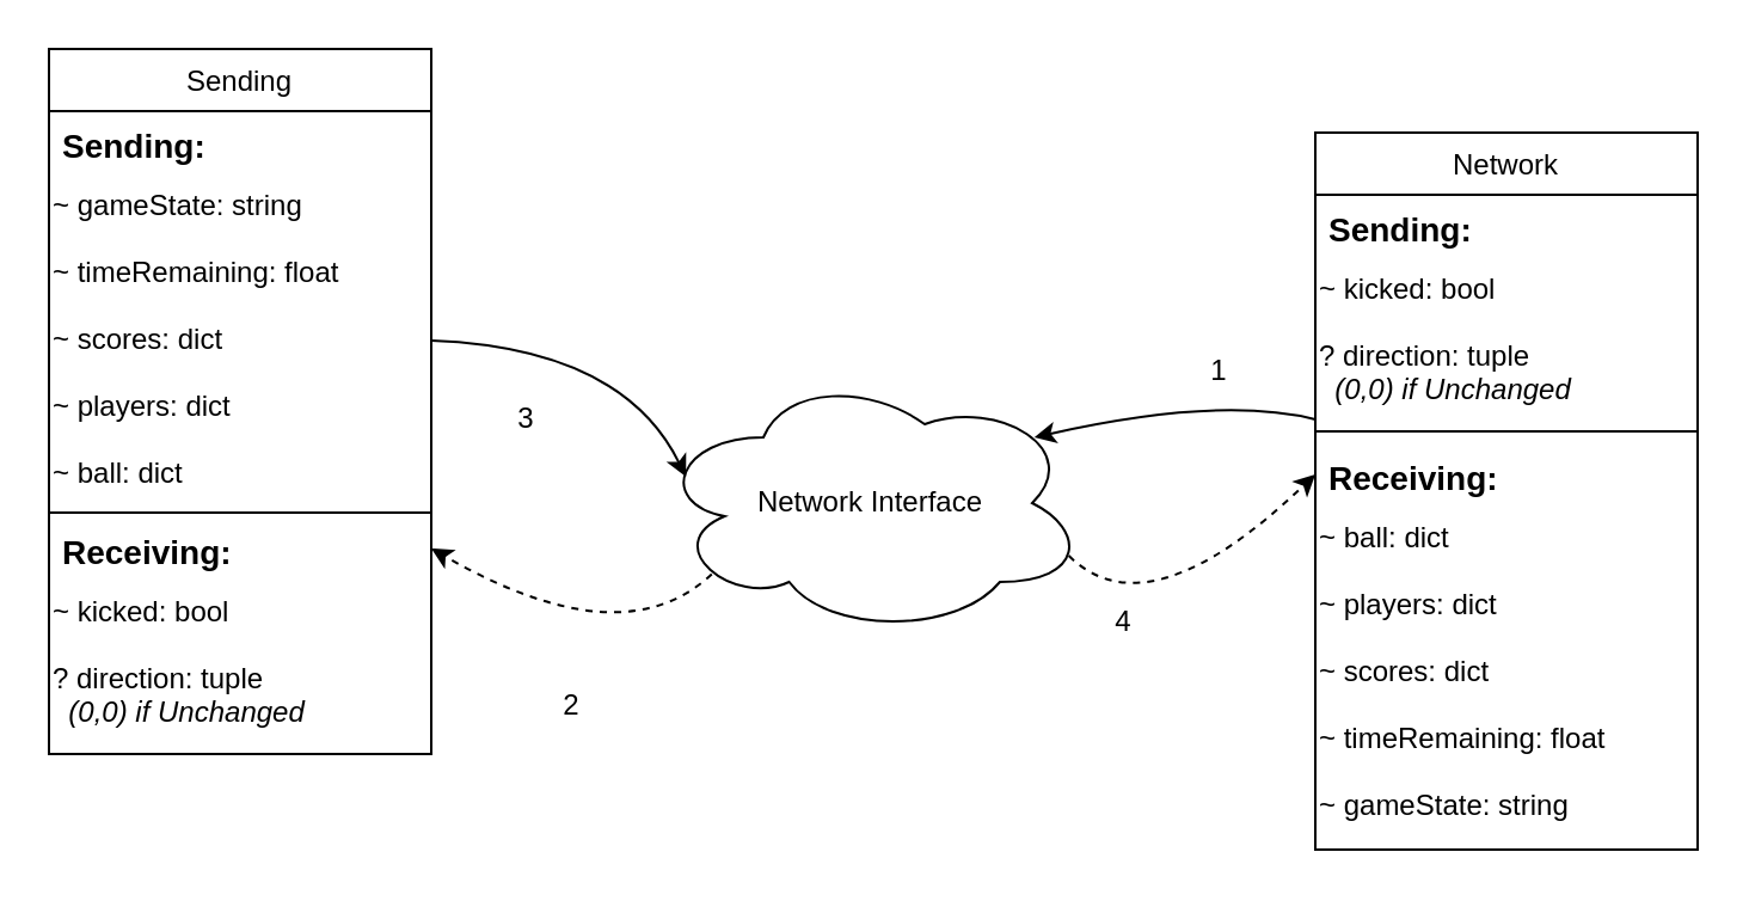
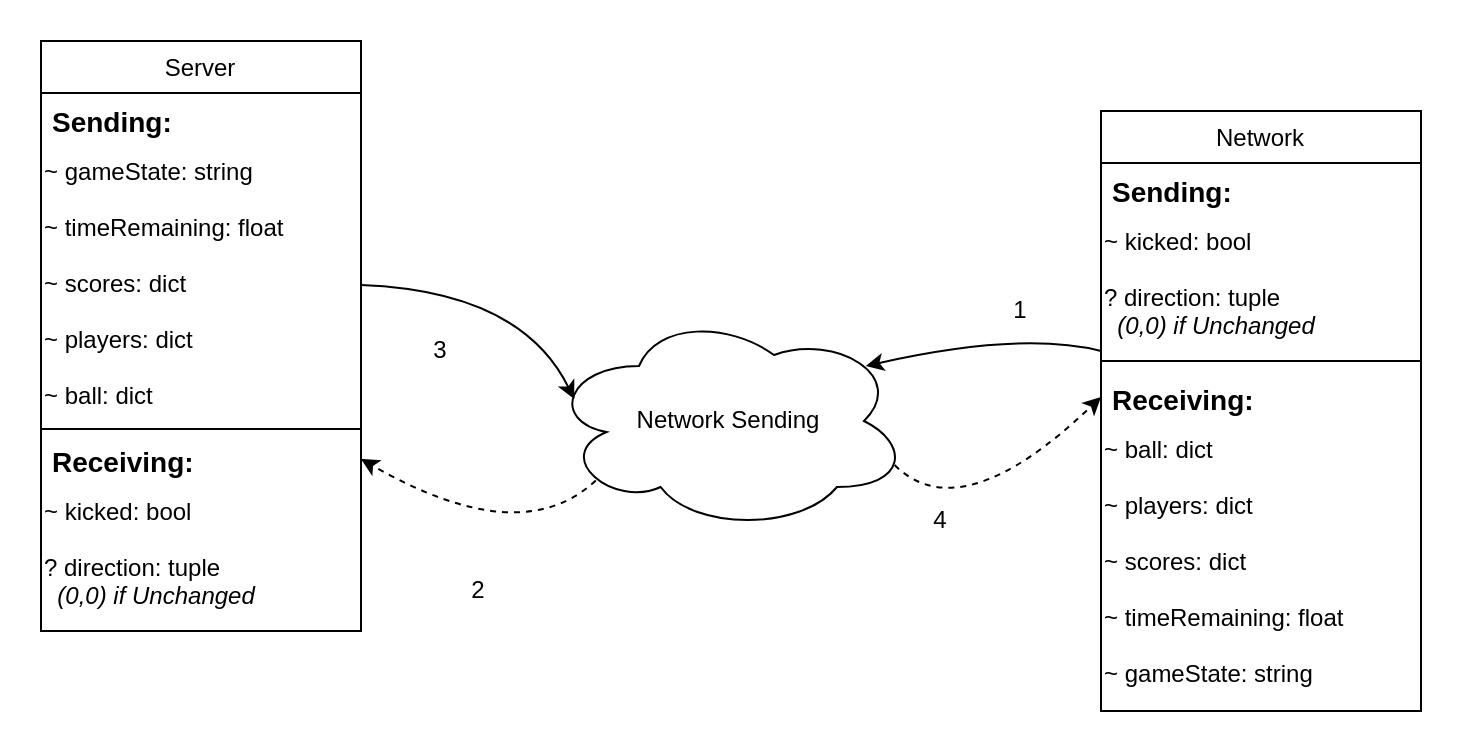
  <mxCell id="0" />
  <mxCell id="1" parent="0" />
- <mxCell id="2" value="Sending" style="swimlane;fontStyle=0;align=center;verticalAlign=top;childLayout=stackLayout;horizontal=1;startSize=26;horizontalStack=0;resizeParent=1;resizeLast=0;collapsible=1;marginBottom=0;rounded=0;shadow=0;strokeWidth=1;" parent="1" vertex="1"><mxGeometry x="20" y="20" width="160" height="295" as="geometry"><mxRectangle x="340" y="380" width="170" height="26" as="alternateBounds" /></mxGeometry></mxCell>
+ <mxCell id="2" value="Server" style="swimlane;fontStyle=0;align=center;verticalAlign=top;childLayout=stackLayout;horizontal=1;startSize=26;horizontalStack=0;resizeParent=1;resizeLast=0;collapsible=1;marginBottom=0;rounded=0;shadow=0;strokeWidth=1;" parent="1" vertex="1"><mxGeometry x="20" y="20" width="160" height="295" as="geometry"><mxRectangle x="340" y="380" width="170" height="26" as="alternateBounds" /></mxGeometry></mxCell>
  <mxCell id="3" value="Sending:" style="text;align=left;verticalAlign=top;spacingLeft=4;spacingRight=4;overflow=hidden;rotatable=0;points=[[0,0.5],[1,0.5]];portConstraint=eastwest;fontStyle=1;fontSize=14;" vertex="1" parent="2"><mxGeometry y="26" width="160" height="26" as="geometry" /></mxCell>
  <mxCell id="4" value="~ gameState: string" style="text;html=1;strokeColor=none;fillColor=none;align=left;verticalAlign=top;whiteSpace=wrap;rounded=0;" vertex="1" parent="2"><mxGeometry y="52" width="160" height="28" as="geometry" /></mxCell>
  <mxCell id="5" value="~ timeRemaining: float" style="text;html=1;strokeColor=none;fillColor=none;align=left;verticalAlign=top;whiteSpace=wrap;rounded=0;" vertex="1" parent="2"><mxGeometry y="80" width="160" height="28" as="geometry" /></mxCell>
  <mxCell id="6" value="~ scores: dict" style="text;html=1;strokeColor=none;fillColor=none;align=left;verticalAlign=top;whiteSpace=wrap;rounded=0;" vertex="1" parent="2"><mxGeometry y="108" width="160" height="28" as="geometry" /></mxCell>
  <mxCell id="7" value="~ players: dict" style="text;html=1;strokeColor=none;fillColor=none;align=left;verticalAlign=top;whiteSpace=wrap;rounded=0;" vertex="1" parent="2"><mxGeometry y="136" width="160" height="28" as="geometry" /></mxCell>
  <mxCell id="8" value="~ ball: dict" style="text;html=1;strokeColor=none;fillColor=none;align=left;verticalAlign=top;whiteSpace=wrap;rounded=0;" vertex="1" parent="2"><mxGeometry y="164" width="160" height="28" as="geometry" /></mxCell>
  <mxCell id="9" value="" style="line;html=1;strokeWidth=1;align=left;verticalAlign=middle;spacingTop=-1;spacingLeft=3;spacingRight=3;rotatable=0;labelPosition=right;points=[];portConstraint=eastwest;" parent="2" vertex="1"><mxGeometry y="192" width="160" height="4" as="geometry" /></mxCell>
  <mxCell id="10" value="Receiving:" style="text;align=left;verticalAlign=top;spacingLeft=4;spacingRight=4;overflow=hidden;rotatable=0;points=[[0,0.5],[1,0.5]];portConstraint=eastwest;fontStyle=1;fontSize=14;" parent="2" vertex="1"><mxGeometry y="196" width="160" height="26" as="geometry" /></mxCell>
  <mxCell id="11" value="~ kicked: bool" style="text;html=1;strokeColor=none;fillColor=none;align=left;verticalAlign=top;whiteSpace=wrap;rounded=0;" vertex="1" parent="2"><mxGeometry y="222" width="160" height="28" as="geometry" /></mxCell>
  <mxCell id="12" value="? direction: tuple&lt;br&gt;&amp;nbsp; &lt;i&gt;(0,0) if Unchanged&lt;/i&gt;" style="text;html=1;strokeColor=none;fillColor=none;align=left;verticalAlign=top;whiteSpace=wrap;rounded=0;" vertex="1" parent="2"><mxGeometry y="250" width="160" height="40" as="geometry" /></mxCell>
- <mxCell id="13" value="Network Interface&lt;br&gt;" style="ellipse;shape=cloud;whiteSpace=wrap;html=1;" vertex="1" parent="1"><mxGeometry x="274" y="155" width="180" height="110" as="geometry" /></mxCell>
+ <mxCell id="13" value="Network Sending&lt;br&gt;" style="ellipse;shape=cloud;whiteSpace=wrap;html=1;" vertex="1" parent="1"><mxGeometry x="274" y="155" width="180" height="110" as="geometry" /></mxCell>
  <mxCell id="14" value="Network" style="swimlane;fontStyle=0;align=center;verticalAlign=top;childLayout=stackLayout;horizontal=1;startSize=26;horizontalStack=0;resizeParent=1;resizeLast=0;collapsible=1;marginBottom=0;rounded=0;shadow=0;strokeWidth=1;" vertex="1" parent="1"><mxGeometry x="550" y="55" width="160" height="300" as="geometry"><mxRectangle x="340" y="380" width="170" height="26" as="alternateBounds" /></mxGeometry></mxCell>
  <mxCell id="15" value="Sending:" style="text;align=left;verticalAlign=top;spacingLeft=4;spacingRight=4;overflow=hidden;rotatable=0;points=[[0,0.5],[1,0.5]];portConstraint=eastwest;fontStyle=1;fontSize=14;" vertex="1" parent="14"><mxGeometry y="26" width="160" height="26" as="geometry" /></mxCell>
  <mxCell id="16" value="~ kicked: bool" style="text;html=1;strokeColor=none;fillColor=none;align=left;verticalAlign=top;whiteSpace=wrap;rounded=0;" vertex="1" parent="14"><mxGeometry y="52" width="160" height="28" as="geometry" /></mxCell>
  <mxCell id="17" value="? direction: tuple&lt;br&gt;&amp;nbsp; &lt;i&gt;(0,0) if Unchanged&lt;/i&gt;" style="text;html=1;strokeColor=none;fillColor=none;align=left;verticalAlign=top;whiteSpace=wrap;rounded=0;" vertex="1" parent="14"><mxGeometry y="80" width="160" height="40" as="geometry" /></mxCell>
  <mxCell id="18" value="" style="line;html=1;strokeWidth=1;align=left;verticalAlign=middle;spacingTop=-1;spacingLeft=3;spacingRight=3;rotatable=0;labelPosition=right;points=[];portConstraint=eastwest;" vertex="1" parent="14"><mxGeometry y="120" width="160" height="10" as="geometry" /></mxCell>
  <mxCell id="19" value="Receiving:" style="text;align=left;verticalAlign=top;spacingLeft=4;spacingRight=4;overflow=hidden;rotatable=0;points=[[0,0.5],[1,0.5]];portConstraint=eastwest;fontStyle=1;fontSize=14;" vertex="1" parent="14"><mxGeometry y="130" width="160" height="26" as="geometry" /></mxCell>
  <mxCell id="20" value="~ ball: dict" style="text;html=1;strokeColor=none;fillColor=none;align=left;verticalAlign=top;whiteSpace=wrap;rounded=0;" vertex="1" parent="14"><mxGeometry y="156" width="160" height="28" as="geometry" /></mxCell>
  <mxCell id="21" value="~ players: dict" style="text;html=1;strokeColor=none;fillColor=none;align=left;verticalAlign=top;whiteSpace=wrap;rounded=0;" vertex="1" parent="14"><mxGeometry y="184" width="160" height="28" as="geometry" /></mxCell>
  <mxCell id="22" value="~ scores: dict" style="text;html=1;strokeColor=none;fillColor=none;align=left;verticalAlign=top;whiteSpace=wrap;rounded=0;" vertex="1" parent="14"><mxGeometry y="212" width="160" height="28" as="geometry" /></mxCell>
  <mxCell id="23" value="~ timeRemaining: float" style="text;html=1;strokeColor=none;fillColor=none;align=left;verticalAlign=top;whiteSpace=wrap;rounded=0;" vertex="1" parent="14"><mxGeometry y="240" width="160" height="28" as="geometry" /></mxCell>
  <mxCell id="24" value="~ gameState: string" style="text;html=1;strokeColor=none;fillColor=none;align=left;verticalAlign=top;whiteSpace=wrap;rounded=0;" vertex="1" parent="14"><mxGeometry y="268" width="160" height="28" as="geometry" /></mxCell>
  <mxCell id="25" value="" style="curved=1;endArrow=classic;html=1;rounded=0;exitX=1;exitY=0.5;exitDx=0;exitDy=0;entryX=0.07;entryY=0.4;entryDx=0;entryDy=0;entryPerimeter=0;" edge="1" parent="1" source="6" target="13"><mxGeometry width="50" height="50" relative="1" as="geometry"><mxPoint x="180" y="92" as="sourcePoint" /><mxPoint x="260" y="95" as="targetPoint" /><Array as="points"><mxPoint x="260" y="145" /></Array></mxGeometry></mxCell>
  <mxCell id="26" value="" style="curved=1;endArrow=classic;html=1;rounded=0;exitX=0;exitY=0;exitDx=0;exitDy=0;entryX=0.88;entryY=0.25;entryDx=0;entryDy=0;entryPerimeter=0;" edge="1" parent="1" target="13"><mxGeometry width="50" height="50" relative="1" as="geometry"><mxPoint x="550" y="175" as="sourcePoint" /><mxPoint x="440" y="135" as="targetPoint" /><Array as="points"><mxPoint x="510" y="165" /></Array></mxGeometry></mxCell>
  <mxCell id="27" value="" style="curved=1;endArrow=classic;html=1;rounded=0;entryX=1;entryY=0.5;entryDx=0;entryDy=0;exitX=0.13;exitY=0.77;exitDx=0;exitDy=0;exitPerimeter=0;dashed=1;" edge="1" parent="1" source="13" target="10"><mxGeometry width="50" height="50" relative="1" as="geometry"><mxPoint x="250" y="295" as="sourcePoint" /><mxPoint x="324" y="295" as="targetPoint" /><Array as="points"><mxPoint x="260" y="275" /></Array></mxGeometry></mxCell>
  <mxCell id="28" value="" style="curved=1;endArrow=classic;html=1;rounded=0;entryX=0;entryY=0.5;entryDx=0;entryDy=0;exitX=0.96;exitY=0.7;exitDx=0;exitDy=0;exitPerimeter=0;dashed=1;" edge="1" parent="1" source="13" target="19"><mxGeometry width="50" height="50" relative="1" as="geometry"><mxPoint x="460" y="295" as="sourcePoint" /><mxPoint x="440" y="245" as="targetPoint" /><Array as="points"><mxPoint x="480" y="265" /></Array></mxGeometry></mxCell>
  <mxCell id="29" value="1" style="text;html=1;strokeColor=none;fillColor=none;align=center;verticalAlign=middle;whiteSpace=wrap;rounded=0;" vertex="1" parent="1"><mxGeometry x="480" y="140" width="60" height="30" as="geometry" /></mxCell>
  <mxCell id="30" value="2" style="text;html=1;strokeColor=none;fillColor=none;align=center;verticalAlign=middle;whiteSpace=wrap;rounded=0;" vertex="1" parent="1"><mxGeometry x="209" y="280" width="60" height="30" as="geometry" /></mxCell>
  <mxCell id="31" value="3" style="text;html=1;strokeColor=none;fillColor=none;align=center;verticalAlign=middle;whiteSpace=wrap;rounded=0;" vertex="1" parent="1"><mxGeometry x="190" y="160" width="60" height="30" as="geometry" /></mxCell>
  <mxCell id="32" value="4" style="text;html=1;strokeColor=none;fillColor=none;align=center;verticalAlign=middle;whiteSpace=wrap;rounded=0;" vertex="1" parent="1"><mxGeometry x="440" y="245" width="60" height="30" as="geometry" /></mxCell>
